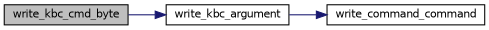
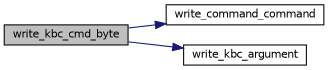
  digraph {
    rankdir=LR
    node [color=black fontname=Helvetica fontsize=10 shape=record]
    edge [color=midnightblue fontname=Helvetica fontsize=10 labelfontname=Helvetica labelfontsize=10 style=solid]
    n1 [fillcolor=grey75 fontcolor=black height=0.2 label=write_kbc_cmd_byte style=filled width=0.4]
    n2 [height=0.2 label=write_command_command width=0.4]
    n3 [height=0.2 label=write_kbc_argument width=0.4]
-   n3 -> n2
+   n1 -> n2
    n1 -> n3
  }
